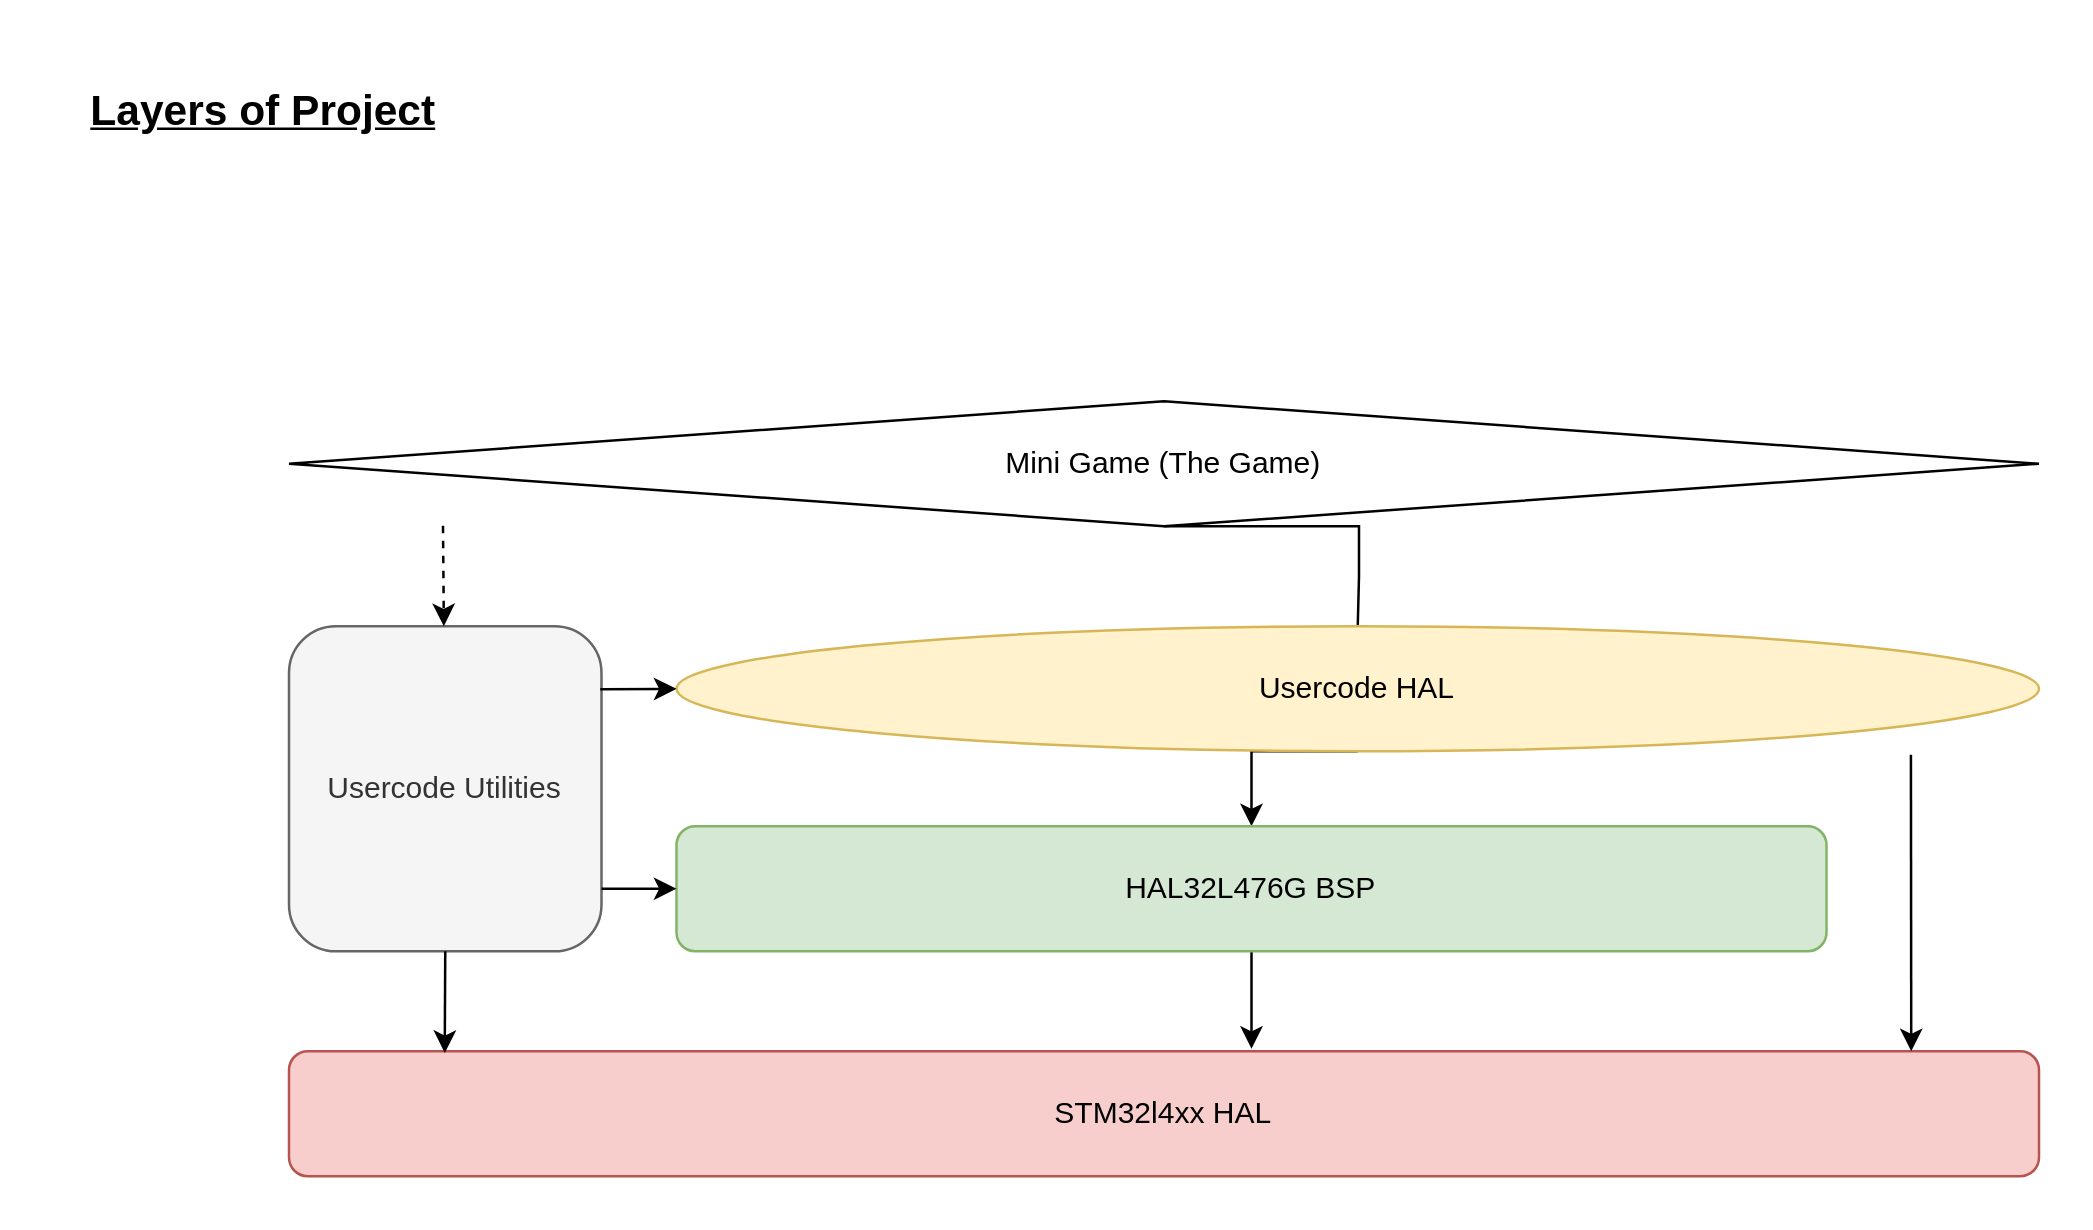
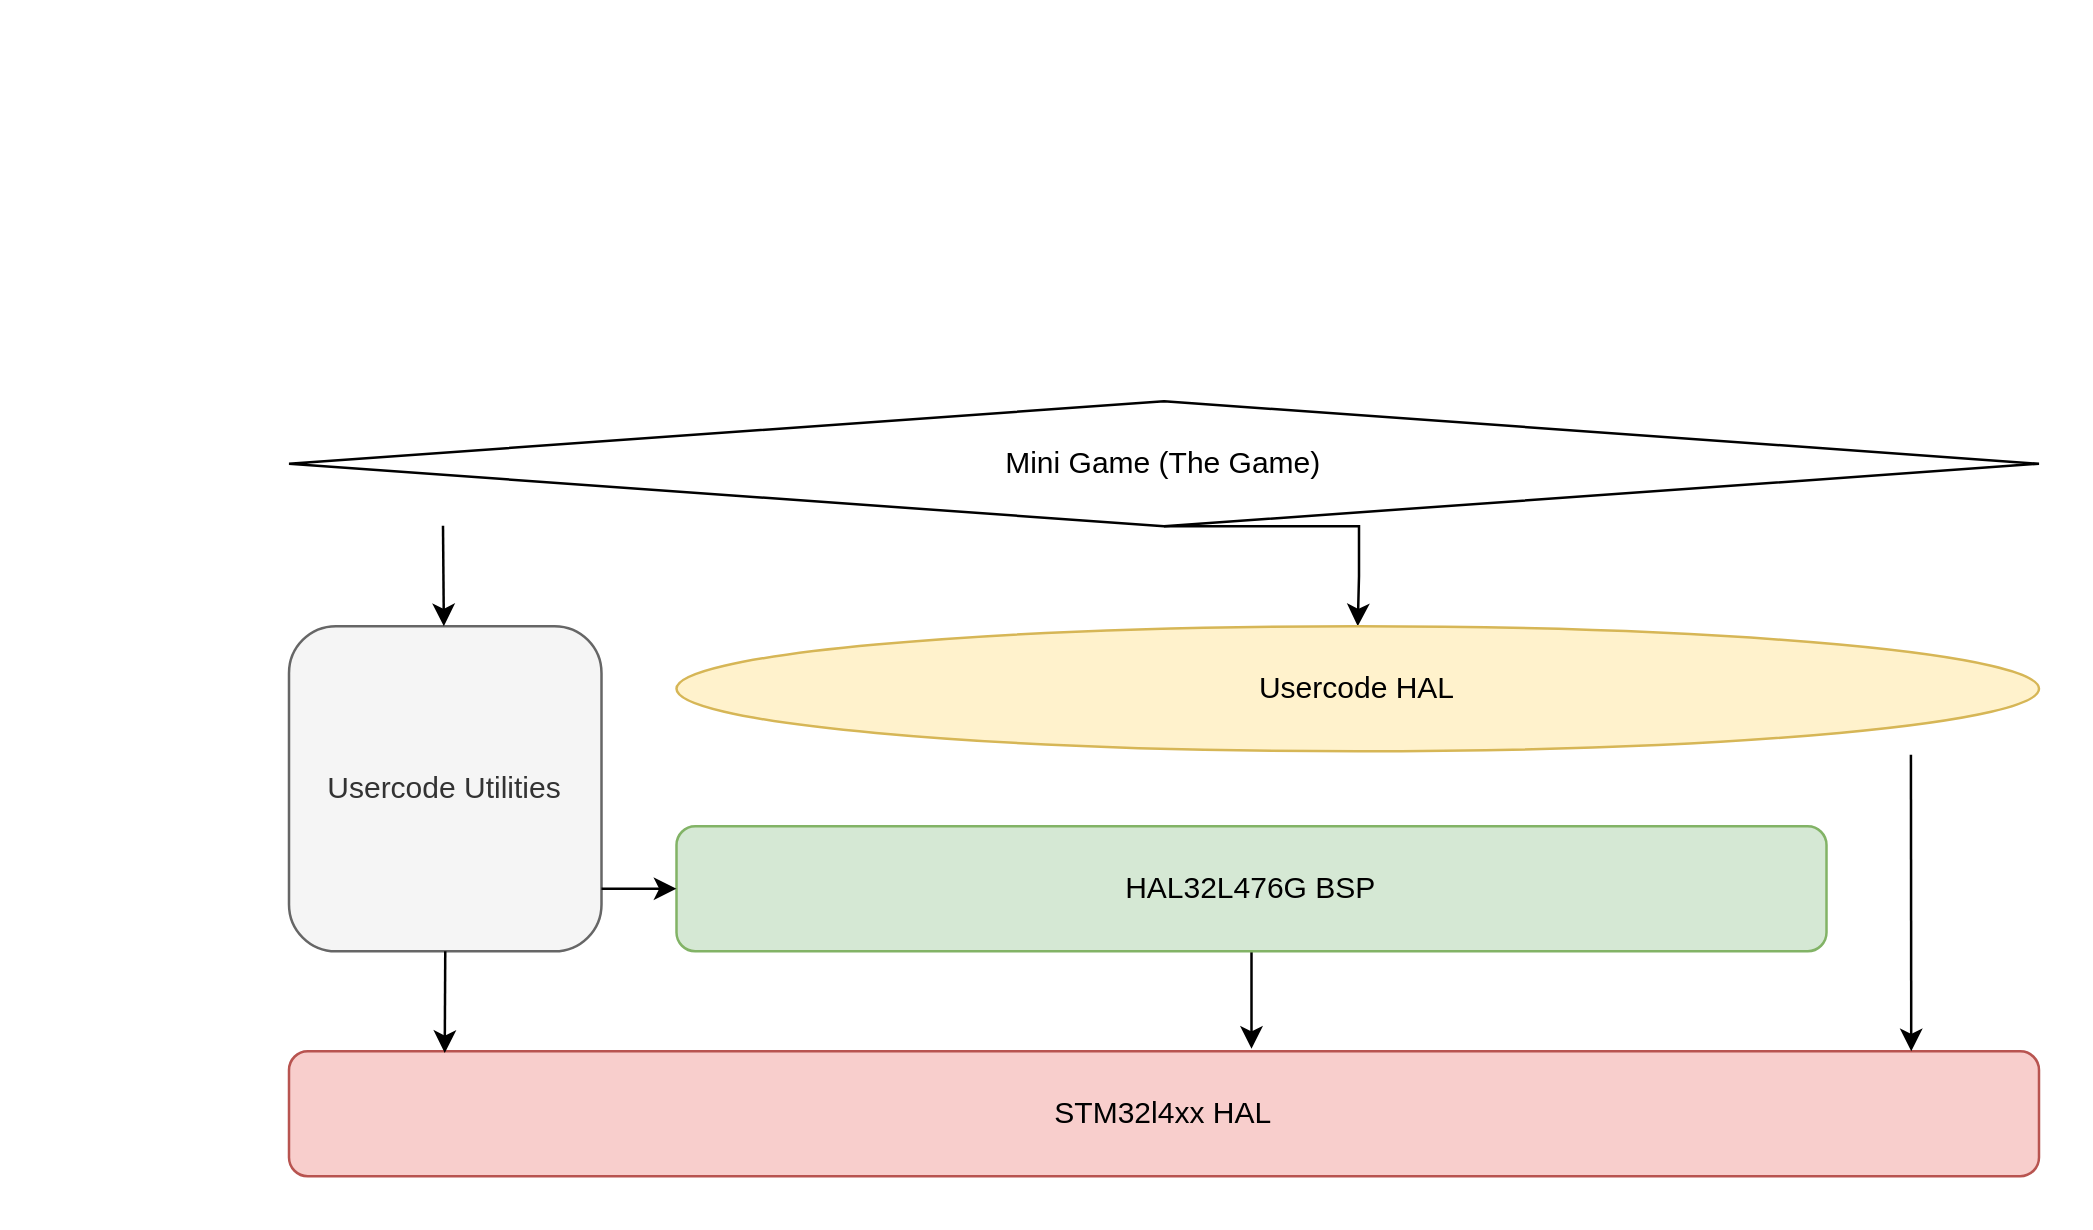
  <mxCell id="0" style=";html=1;" />
  <mxCell id="1" style=";html=1;" parent="0" />
  <mxCell id="2" value="STM32l4xx HAL" style="rounded=1;whiteSpace=wrap;html=1;fillColor=#f8cecc;strokeColor=#b85450;" parent="1" vertex="1"><mxGeometry x="115" y="420" width="700" height="50" as="geometry" /></mxCell>
  <mxCell id="3" value="Usercode Utilities" style="rounded=1;whiteSpace=wrap;html=1;fillColor=#f5f5f5;strokeColor=#666666;fontColor=#333333;" parent="1" vertex="1"><mxGeometry x="115" y="250" width="125" height="130" as="geometry" /></mxCell>
- <mxCell id="4" style="edgeStyle=orthogonalEdgeStyle;rounded=0;orthogonalLoop=1;jettySize=auto;html=1;exitX=0.5;exitY=1;exitDx=0;exitDy=0;entryX=0.5;entryY=0;entryDx=0;entryDy=0;endArrow=none;" edge="1" parent="1" source="5" target="9"><mxGeometry relative="1" as="geometry"><Array as="points"><mxPoint x="543" y="210" /><mxPoint x="543" y="230" /></Array></mxGeometry></mxCell>
+ <mxCell id="4" style="edgeStyle=orthogonalEdgeStyle;rounded=0;orthogonalLoop=1;jettySize=auto;html=1;exitX=0.5;exitY=1;exitDx=0;exitDy=0;entryX=0.5;entryY=0;entryDx=0;entryDy=0;" edge="1" parent="1" source="5" target="9"><mxGeometry relative="1" as="geometry"><Array as="points"><mxPoint x="543" y="210" /><mxPoint x="543" y="230" /></Array></mxGeometry></mxCell>
  <mxCell id="5" value="Mini Game (The Game)" style="rhombus;whiteSpace=wrap;html=1;" parent="1" vertex="1"><mxGeometry x="115" y="160" width="700" height="50" as="geometry" /></mxCell>
- <mxCell id="6" value="Layers of Project" style="text;html=1;strokeColor=none;fillColor=none;align=center;verticalAlign=middle;whiteSpace=wrap;rounded=0;fontSize=17;fontStyle=5" parent="1" vertex="1"><mxGeometry x="20" y="20" width="170" height="50" as="geometry" /></mxCell>
  <mxCell id="7" style="edgeStyle=orthogonalEdgeStyle;rounded=0;orthogonalLoop=1;jettySize=auto;html=1;fontSize=17;entryX=0.55;entryY=-0.02;entryDx=0;entryDy=0;entryPerimeter=0;" parent="1" source="10" target="2" edge="1"><mxGeometry relative="1" as="geometry"><mxPoint x="495" y="419" as="targetPoint" /></mxGeometry></mxCell>
- <mxCell id="8" style="edgeStyle=orthogonalEdgeStyle;rounded=0;orthogonalLoop=1;jettySize=auto;html=1;exitX=0.5;exitY=1;exitDx=0;exitDy=0;entryX=0.5;entryY=0;entryDx=0;entryDy=0;" edge="1" parent="1" source="9" target="10"><mxGeometry relative="1" as="geometry"><Array as="points"><mxPoint x="500" y="300" /></Array></mxGeometry></mxCell>
  <mxCell id="9" value="Usercode HAL" style="ellipse;whiteSpace=wrap;html=1;fillColor=#fff2cc;strokeColor=#d6b656;" parent="1" vertex="1"><mxGeometry x="270" y="250" width="545" height="50" as="geometry" /></mxCell>
  <mxCell id="10" value="HAL32L476G BSP" style="rounded=1;whiteSpace=wrap;html=1;fillColor=#d5e8d4;strokeColor=#82b366;" parent="1" vertex="1"><mxGeometry x="270" y="330" width="460" height="50" as="geometry" /></mxCell>
  <mxCell id="11" value="" style="endArrow=classic;html=1;" edge="1" parent="1"><mxGeometry width="50" height="50" relative="1" as="geometry"><mxPoint x="240" y="355" as="sourcePoint" /><mxPoint x="270" y="355" as="targetPoint" /></mxGeometry></mxCell>
  <mxCell id="12" value="" style="endArrow=classic;html=1;exitX=0.5;exitY=1;exitDx=0;exitDy=0;entryX=0.089;entryY=0.014;entryDx=0;entryDy=0;entryPerimeter=0;" edge="1" parent="1" source="3" target="2"><mxGeometry width="50" height="50" relative="1" as="geometry"><mxPoint x="550" y="340" as="sourcePoint" /><mxPoint x="600" y="290" as="targetPoint" /><Array as="points"><mxPoint x="177" y="380" /></Array></mxGeometry></mxCell>
- <mxCell id="13" value="" style="endArrow=classic;html=1;exitX=0.996;exitY=0.194;exitDx=0;exitDy=0;entryX=0;entryY=0.5;entryDx=0;entryDy=0;exitPerimeter=0;" edge="1" parent="1" source="3" target="9"><mxGeometry width="50" height="50" relative="1" as="geometry"><mxPoint x="260" y="260" as="sourcePoint" /><mxPoint x="310" y="210" as="targetPoint" /><Array as="points"><mxPoint x="240" y="275" /></Array></mxGeometry></mxCell>
- <mxCell id="14" value="" style="endArrow=classic;html=1;exitX=0.088;exitY=0.996;exitDx=0;exitDy=0;exitPerimeter=0;dashed=1;" edge="1" parent="1" source="5" target="3"><mxGeometry width="50" height="50" relative="1" as="geometry"><mxPoint x="179" y="212" as="sourcePoint" /><mxPoint x="600" y="290" as="targetPoint" /></mxGeometry></mxCell>
+ <mxCell id="14" value="" style="endArrow=classic;html=1;exitX=0.088;exitY=0.996;exitDx=0;exitDy=0;exitPerimeter=0;" edge="1" parent="1" source="5" target="3"><mxGeometry width="50" height="50" relative="1" as="geometry"><mxPoint x="179" y="212" as="sourcePoint" /><mxPoint x="600" y="290" as="targetPoint" /></mxGeometry></mxCell>
  <mxCell id="15" value="" style="endArrow=classic;html=1;exitX=0.906;exitY=1.028;exitDx=0;exitDy=0;exitPerimeter=0;entryX=0.927;entryY=0;entryDx=0;entryDy=0;entryPerimeter=0;" edge="1" parent="1" source="9" target="2"><mxGeometry width="50" height="50" relative="1" as="geometry"><mxPoint x="550" y="340" as="sourcePoint" /><mxPoint x="600" y="290" as="targetPoint" /></mxGeometry></mxCell>
